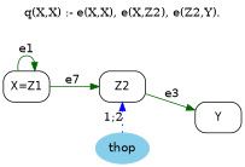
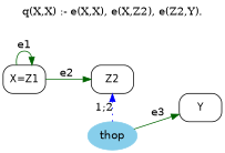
  digraph {
    label="q(X,X) :- e(X,X), e(X,Z2), e(Z2,Y)."
    labelloc=t
    rankdir=LR
    node [fontname="Helvetica-Narrow" shape=box style=rounded]
    edge [color=darkgreen fontname=helvetica]
    n1 [height=0.5 label="X=Z1" width=0.75]
    Z2 [height=0.5 width=0.75]
    Y [height=0.5 width=0.75]
    thop [color=skyblue fillcolor=skyblue fontname=helvetica height=0.5 shape=oval style="filled,rounded" width=0.79437]
    n1 -> n1 [label=e1]
-   n1 -> Z2 [label=e7]
-   Z2 -> Y [label=e3]
+   n1 -> Z2 [label=e2]
+   thop -> Y [label=e3]
    thop -> Z2 [color=blue constraint=false label="1;2" style=dotted fontname=""]
  }
